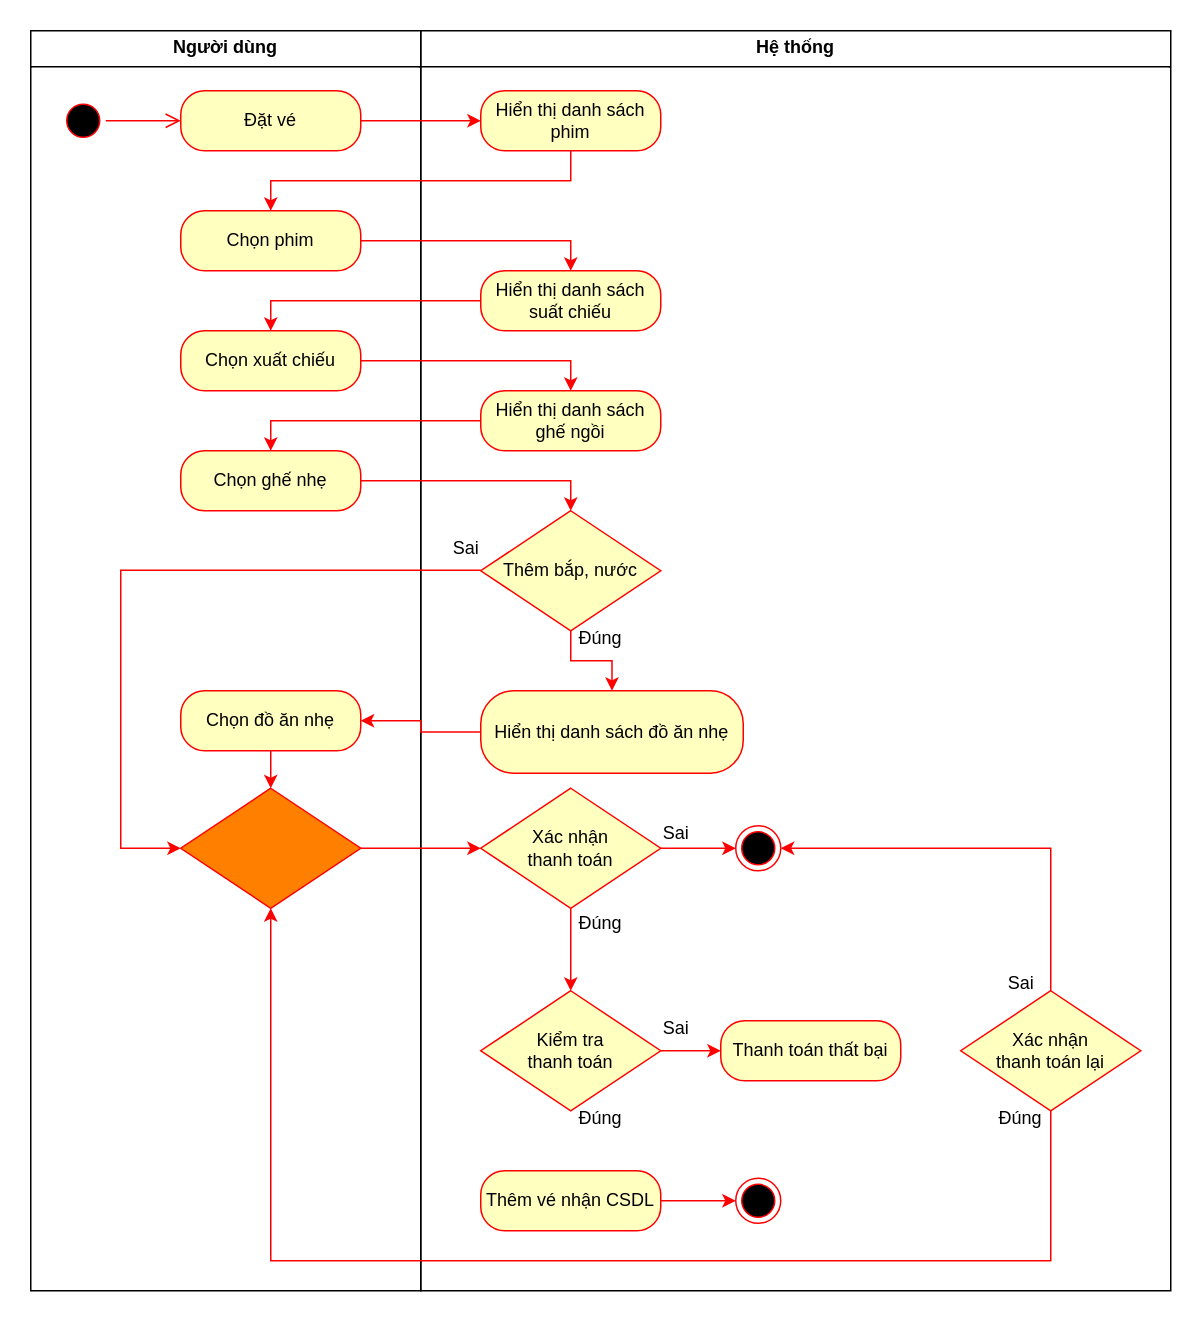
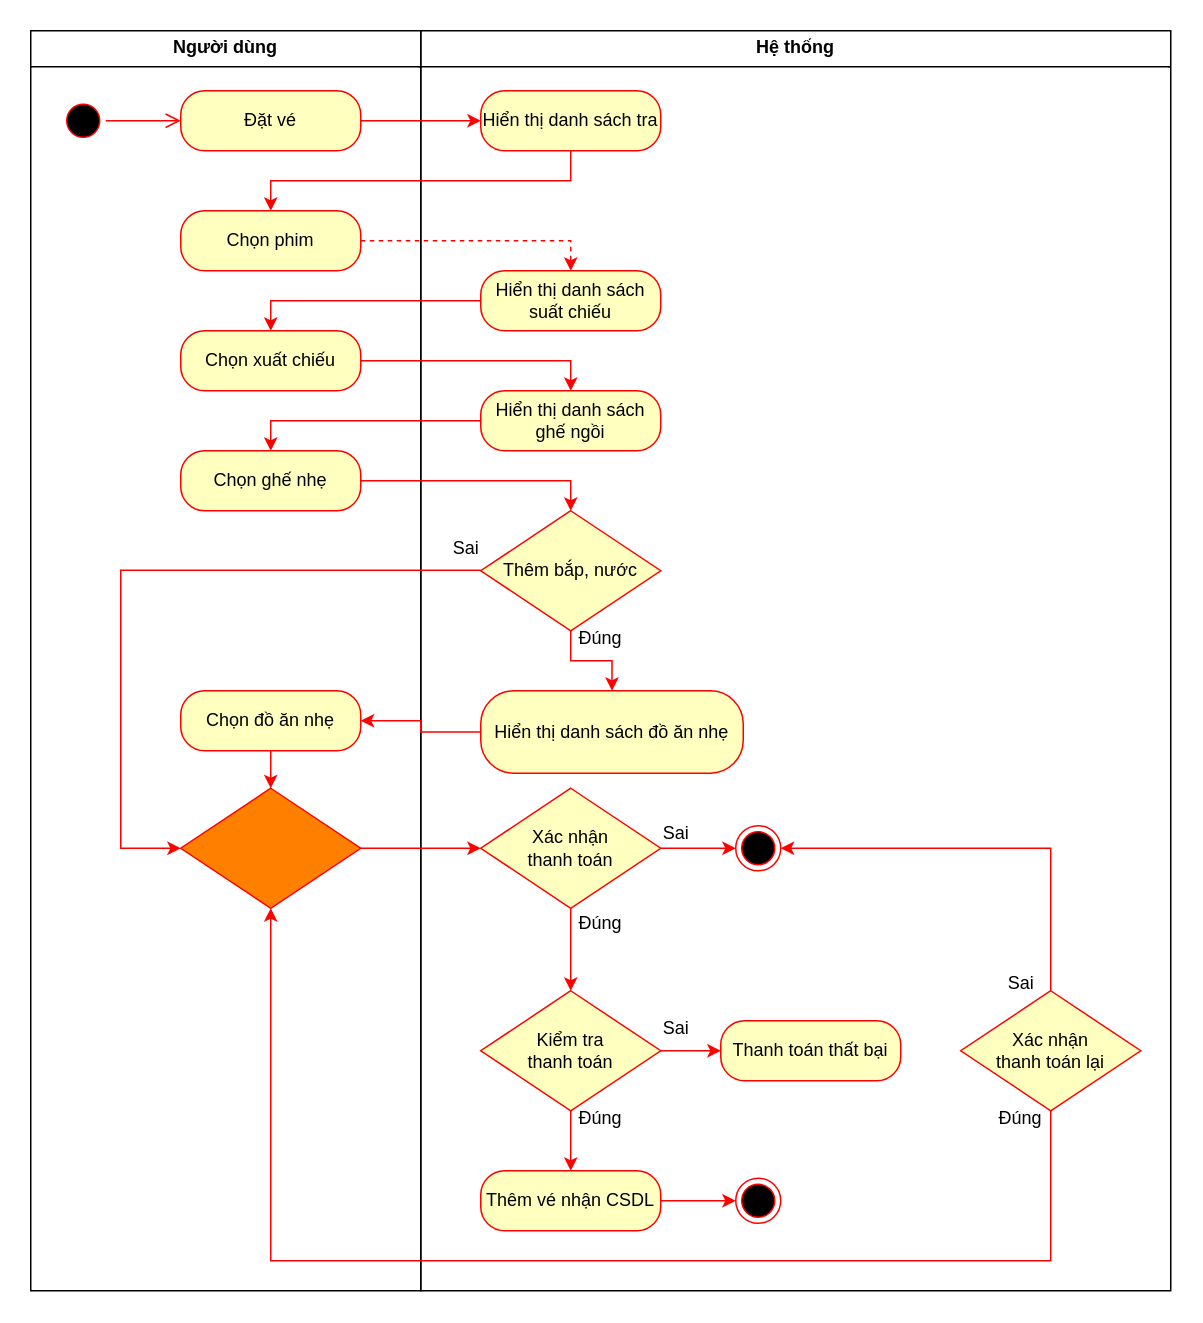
  <mxCell id="0" />
  <mxCell id="1" parent="0" />
  <mxCell id="2" value="&lt;p style=&quot;margin:0px;margin-top:4px;text-align:center;&quot;&gt;&lt;b&gt;Hệ thống&lt;/b&gt;&lt;/p&gt;&lt;hr size=&quot;1&quot; style=&quot;border-style:solid;&quot;&gt;&lt;div style=&quot;height:2px;&quot;&gt;&lt;/div&gt;" style="verticalAlign=top;align=left;overflow=fill;html=1;whiteSpace=wrap;" parent="1" vertex="1"><mxGeometry x="280" width="500" height="840" as="geometry" y="20" /></mxCell>
  <mxCell id="3" value="&lt;p style=&quot;margin:0px;margin-top:4px;text-align:center;&quot;&gt;&lt;b&gt;Người dùng&lt;/b&gt;&lt;/p&gt;&lt;hr size=&quot;1&quot; style=&quot;border-style:solid;&quot;&gt;&lt;div style=&quot;height:2px;&quot;&gt;&lt;/div&gt;" style="verticalAlign=top;align=left;overflow=fill;html=1;whiteSpace=wrap;" parent="1" vertex="1"><mxGeometry width="260" height="840" as="geometry" x="20" y="20" /></mxCell>
  <mxCell id="4" value="" style="edgeStyle=orthogonalEdgeStyle;rounded=0;orthogonalLoop=1;jettySize=auto;html=1;strokeColor=#FF0000;" parent="1" source="5" target="10" edge="1"><mxGeometry relative="1" as="geometry" /></mxCell>
  <mxCell id="5" value="Đặt vé" style="rounded=1;whiteSpace=wrap;html=1;arcSize=40;fontColor=#000000;fillColor=#ffffc0;strokeColor=#FF0000;" parent="1" vertex="1"><mxGeometry x="120" y="60" width="120" height="40" as="geometry" /></mxCell>
  <mxCell id="6" style="edgeStyle=orthogonalEdgeStyle;rounded=0;orthogonalLoop=1;jettySize=auto;html=1;entryX=0.5;entryY=0;entryDx=0;entryDy=0;strokeColor=#FF0000;" parent="1" source="8" target="24" edge="1"><mxGeometry relative="1" as="geometry" /></mxCell>
  <mxCell id="7" style="edgeStyle=orthogonalEdgeStyle;rounded=0;orthogonalLoop=1;jettySize=auto;html=1;entryX=0;entryY=0.5;entryDx=0;entryDy=0;strokeColor=#FF0000;" parent="1" target="31" edge="1"><mxGeometry relative="1" as="geometry"><mxPoint x="120" y="580" as="targetPoint" /><mxPoint x="320" y="379.66" as="sourcePoint" /><Array as="points"><mxPoint x="80" y="380" /><mxPoint x="80" y="565" /></Array></mxGeometry></mxCell>
  <mxCell id="8" value="Thêm bắp, nước" style="rhombus;whiteSpace=wrap;html=1;fontColor=#000000;fillColor=#ffffc0;strokeColor=#FF0000;" parent="1" vertex="1"><mxGeometry x="320" y="340" width="120" height="80" as="geometry" /></mxCell>
  <mxCell id="9" style="edgeStyle=orthogonalEdgeStyle;rounded=0;orthogonalLoop=1;jettySize=auto;html=1;entryX=0.5;entryY=0;entryDx=0;entryDy=0;strokeColor=#FF0000;" parent="1" source="10" target="14" edge="1"><mxGeometry relative="1" as="geometry"><Array as="points"><mxPoint x="380" y="120" /><mxPoint x="180" y="120" /></Array></mxGeometry></mxCell>
- <mxCell id="10" value="Hiển thị danh sách phim" style="rounded=1;whiteSpace=wrap;html=1;arcSize=40;fontColor=#000000;fillColor=#ffffc0;strokeColor=#FF0000;" parent="1" vertex="1"><mxGeometry x="320" y="60" width="120" height="40" as="geometry" /></mxCell>
+ <mxCell id="10" value="Hiển thị danh sách tra" style="rounded=1;whiteSpace=wrap;html=1;arcSize=40;fontColor=#000000;fillColor=#ffffc0;strokeColor=#FF0000;" parent="1" vertex="1"><mxGeometry x="320" y="60" width="120" height="40" as="geometry" /></mxCell>
  <mxCell id="11" value="" style="ellipse;html=1;shape=startState;fillColor=#000000;strokeColor=#FF0000;" parent="1" vertex="1"><mxGeometry x="40" y="65" width="30" height="30" as="geometry" /></mxCell>
  <mxCell id="12" value="" style="edgeStyle=orthogonalEdgeStyle;html=1;verticalAlign=bottom;endArrow=open;endSize=8;strokeColor=#FF0000;rounded=0;entryX=0;entryY=0.5;entryDx=0;entryDy=0;" parent="1" source="11" target="5" edge="1"><mxGeometry relative="1" as="geometry"><mxPoint x="55" y="155" as="targetPoint" /></mxGeometry></mxCell>
- <mxCell id="13" value="" style="edgeStyle=orthogonalEdgeStyle;rounded=0;orthogonalLoop=1;jettySize=auto;html=1;strokeColor=#FF0000;" parent="1" source="14" target="16" edge="1"><mxGeometry relative="1" as="geometry"><Array as="points"><mxPoint x="380" y="160" /></Array></mxGeometry></mxCell>
+ <mxCell id="13" value="" style="edgeStyle=orthogonalEdgeStyle;rounded=0;orthogonalLoop=1;jettySize=auto;html=1;strokeColor=#FF0000;dashed=1;" parent="1" source="14" target="16" edge="1"><mxGeometry relative="1" as="geometry"><Array as="points"><mxPoint x="380" y="160" /></Array></mxGeometry></mxCell>
  <mxCell id="14" value="Chọn phim" style="rounded=1;whiteSpace=wrap;html=1;arcSize=40;fontColor=#000000;fillColor=#ffffc0;strokeColor=#FF0000;" parent="1" vertex="1"><mxGeometry x="120" y="140" width="120" height="40" as="geometry" /></mxCell>
  <mxCell id="15" style="edgeStyle=orthogonalEdgeStyle;rounded=0;orthogonalLoop=1;jettySize=auto;html=1;entryX=0.5;entryY=0;entryDx=0;entryDy=0;strokeColor=#FF0000;" parent="1" source="16" target="18" edge="1"><mxGeometry relative="1" as="geometry" /></mxCell>
  <mxCell id="16" value="Hiển thị danh sách suất chiếu" style="rounded=1;whiteSpace=wrap;html=1;arcSize=40;fontColor=#000000;fillColor=#ffffc0;strokeColor=#FF0000;" parent="1" vertex="1"><mxGeometry x="320" y="180" width="120" height="40" as="geometry" /></mxCell>
  <mxCell id="17" value="" style="edgeStyle=orthogonalEdgeStyle;rounded=0;orthogonalLoop=1;jettySize=auto;html=1;entryX=0.5;entryY=0;entryDx=0;entryDy=0;strokeColor=#FF0000;" parent="1" source="18" target="20" edge="1"><mxGeometry relative="1" as="geometry" /></mxCell>
  <mxCell id="18" value="Chọn xuất chiếu" style="rounded=1;whiteSpace=wrap;html=1;arcSize=40;fontColor=#000000;fillColor=#ffffc0;strokeColor=#FF0000;" parent="1" vertex="1"><mxGeometry x="120" y="220" width="120" height="40" as="geometry" /></mxCell>
  <mxCell id="19" style="edgeStyle=orthogonalEdgeStyle;rounded=0;orthogonalLoop=1;jettySize=auto;html=1;entryX=0.5;entryY=0;entryDx=0;entryDy=0;strokeColor=#FF0000;" parent="1" source="20" target="22" edge="1"><mxGeometry relative="1" as="geometry"><Array as="points"><mxPoint x="180" y="280" /></Array></mxGeometry></mxCell>
  <mxCell id="20" value="Hiển thị danh sách ghế ngồi" style="rounded=1;whiteSpace=wrap;html=1;arcSize=40;fontColor=#000000;fillColor=#ffffc0;strokeColor=#FF0000;" parent="1" vertex="1"><mxGeometry x="320" y="260" width="120" height="40" as="geometry" /></mxCell>
  <mxCell id="21" style="edgeStyle=orthogonalEdgeStyle;rounded=0;orthogonalLoop=1;jettySize=auto;html=1;entryX=0.5;entryY=0;entryDx=0;entryDy=0;strokeColor=#FF0000;" parent="1" source="22" target="8" edge="1"><mxGeometry relative="1" as="geometry" /></mxCell>
  <mxCell id="22" value="Chọn ghế nhẹ" style="rounded=1;whiteSpace=wrap;html=1;arcSize=40;fontColor=#000000;fillColor=#ffffc0;strokeColor=#FF0000;" parent="1" vertex="1"><mxGeometry x="120" y="300" width="120" height="40" as="geometry" /></mxCell>
  <mxCell id="23" style="edgeStyle=orthogonalEdgeStyle;rounded=0;orthogonalLoop=1;jettySize=auto;html=1;entryX=1;entryY=0.5;entryDx=0;entryDy=0;strokeColor=#FF0000;" parent="1" source="24" target="26" edge="1"><mxGeometry relative="1" as="geometry" /></mxCell>
  <mxCell id="24" value="Hiển thị danh sách đồ ăn nhẹ" style="rounded=1;whiteSpace=wrap;html=1;arcSize=40;fontColor=#000000;fillColor=#ffffc0;strokeColor=#FF0000;" parent="1" vertex="1"><mxGeometry x="320" y="460" width="175" height="55" as="geometry" /></mxCell>
  <mxCell id="25" style="edgeStyle=orthogonalEdgeStyle;rounded=0;orthogonalLoop=1;jettySize=auto;html=1;strokeColor=#FF0000;entryX=0.5;entryY=0;entryDx=0;entryDy=0;" parent="1" source="26" target="31" edge="1"><mxGeometry relative="1" as="geometry"><mxPoint x="180" y="540" as="targetPoint" /></mxGeometry></mxCell>
  <mxCell id="26" value="Chọn đồ ăn nhẹ" style="rounded=1;whiteSpace=wrap;html=1;arcSize=40;fontColor=#000000;fillColor=#ffffc0;strokeColor=#FF0000;" parent="1" vertex="1"><mxGeometry x="120" y="460" width="120" height="40" as="geometry" /></mxCell>
  <mxCell id="27" value="" style="edgeStyle=orthogonalEdgeStyle;rounded=0;orthogonalLoop=1;jettySize=auto;html=1;fontFamily=Helvetica;fontSize=12;fontColor=#000000;strokeColor=#FF0000;" parent="1" source="29" target="34" edge="1"><mxGeometry relative="1" as="geometry" /></mxCell>
  <mxCell id="28" value="" style="edgeStyle=orthogonalEdgeStyle;rounded=0;orthogonalLoop=1;jettySize=auto;html=1;fontFamily=Helvetica;fontSize=12;fontColor=#000000;strokeColor=#FF0000;" parent="1" source="29" target="41" edge="1"><mxGeometry relative="1" as="geometry" /></mxCell>
  <mxCell id="29" value="Xác nhận&lt;br&gt;thanh toán" style="rhombus;whiteSpace=wrap;html=1;fontColor=#000000;fillColor=#ffffc0;strokeColor=#FF0000;" parent="1" vertex="1"><mxGeometry x="320" y="525" width="120" height="80" as="geometry" /></mxCell>
  <mxCell id="30" style="edgeStyle=orthogonalEdgeStyle;rounded=0;orthogonalLoop=1;jettySize=auto;html=1;entryX=0;entryY=0.5;entryDx=0;entryDy=0;fontFamily=Helvetica;fontSize=12;fontColor=#000000;strokeColor=#FF0000;" parent="1" source="31" target="29" edge="1"><mxGeometry relative="1" as="geometry" /></mxCell>
  <mxCell id="31" value="" style="rhombus;whiteSpace=wrap;html=1;fontColor=#000000;fillColor=#FF8000;strokeColor=#FF0000;movable=1;resizable=1;rotatable=1;deletable=1;editable=1;locked=0;connectable=1;shadow=0;" parent="1" vertex="1"><mxGeometry x="120" y="525" width="120" height="80" as="geometry" /></mxCell>
+ <mxCell id="32" value="" style="edgeStyle=orthogonalEdgeStyle;rounded=0;orthogonalLoop=1;jettySize=auto;html=1;fontFamily=Helvetica;fontSize=12;fontColor=#000000;strokeColor=#FF0000;" parent="1" source="34" target="36" edge="1"><mxGeometry relative="1" as="geometry" /></mxCell>
  <mxCell id="33" value="" style="edgeStyle=orthogonalEdgeStyle;rounded=0;orthogonalLoop=1;jettySize=auto;html=1;fontFamily=Helvetica;fontSize=12;fontColor=#000000;strokeColor=#FF0000;" parent="1" source="34" target="40" edge="1"><mxGeometry relative="1" as="geometry" /></mxCell>
  <mxCell id="34" value="Kiểm tra&lt;br&gt;thanh toán" style="rhombus;whiteSpace=wrap;html=1;fontColor=#000000;fillColor=#ffffc0;strokeColor=#FF0000;" parent="1" vertex="1"><mxGeometry x="320" y="660" width="120" height="80" as="geometry" /></mxCell>
  <mxCell id="35" value="" style="edgeStyle=orthogonalEdgeStyle;rounded=0;orthogonalLoop=1;jettySize=auto;html=1;fontFamily=Helvetica;fontSize=12;fontColor=#000000;strokeColor=#FF0000;" parent="1" source="36" target="42" edge="1"><mxGeometry relative="1" as="geometry" /></mxCell>
  <mxCell id="36" value="Thêm vé nhận CSDL" style="rounded=1;whiteSpace=wrap;html=1;arcSize=40;fontColor=#000000;fillColor=#ffffc0;strokeColor=#FF0000;" parent="1" vertex="1"><mxGeometry x="320" y="780" width="120" height="40" as="geometry" /></mxCell>
  <mxCell id="37" style="edgeStyle=orthogonalEdgeStyle;rounded=0;orthogonalLoop=1;jettySize=auto;html=1;entryX=0.5;entryY=1;entryDx=0;entryDy=0;fontFamily=Helvetica;fontSize=12;fontColor=#000000;strokeColor=#FF0000;" parent="1" source="39" target="31" edge="1"><mxGeometry relative="1" as="geometry"><Array as="points"><mxPoint x="700" y="840" /><mxPoint x="180" y="840" /></Array></mxGeometry></mxCell>
  <mxCell id="38" style="edgeStyle=orthogonalEdgeStyle;rounded=0;orthogonalLoop=1;jettySize=auto;html=1;entryX=1;entryY=0.5;entryDx=0;entryDy=0;fontFamily=Helvetica;fontSize=12;fontColor=#000000;strokeColor=#FF0000;" parent="1" source="39" target="41" edge="1"><mxGeometry relative="1" as="geometry"><Array as="points"><mxPoint x="700" y="565" /></Array></mxGeometry></mxCell>
  <mxCell id="39" value="Xác nhận&lt;br&gt;thanh toán lại" style="rhombus;whiteSpace=wrap;html=1;fontColor=#000000;fillColor=#ffffc0;strokeColor=#FF0000;" parent="1" vertex="1"><mxGeometry x="640" y="660" width="120" height="80" as="geometry" /></mxCell>
  <mxCell id="40" value="Thanh toán thất bại" style="rounded=1;whiteSpace=wrap;html=1;arcSize=40;fontColor=#000000;fillColor=#ffffc0;strokeColor=#FF0000;" parent="1" vertex="1"><mxGeometry x="480" y="680" width="120" height="40" as="geometry" /></mxCell>
  <mxCell id="41" value="" style="ellipse;html=1;shape=endState;fillColor=#000000;strokeColor=#FF0000;align=center;verticalAlign=middle;fontFamily=Helvetica;fontSize=12;fontColor=#000000;" parent="1" vertex="1"><mxGeometry x="490" y="550" width="30" height="30" as="geometry" /></mxCell>
  <mxCell id="42" value="" style="ellipse;html=1;shape=endState;fillColor=#000000;strokeColor=#FF0000;align=center;verticalAlign=middle;fontFamily=Helvetica;fontSize=12;fontColor=#000000;" parent="1" vertex="1"><mxGeometry x="490" y="785" width="30" height="30" as="geometry" /></mxCell>
  <mxCell id="43" value="Sai" style="text;html=1;align=center;verticalAlign=middle;resizable=0;points=[];autosize=1;strokeColor=none;fillColor=none;fontFamily=Helvetica;fontSize=12;fontColor=#000000;" parent="1" vertex="1"><mxGeometry x="660" y="640" width="40" height="30" as="geometry" /></mxCell>
  <mxCell id="44" value="Sai" style="text;html=1;align=center;verticalAlign=middle;resizable=0;points=[];autosize=1;strokeColor=none;fillColor=none;fontFamily=Helvetica;fontSize=12;fontColor=#000000;" parent="1" vertex="1"><mxGeometry x="430" y="670" width="40" height="30" as="geometry" /></mxCell>
  <mxCell id="45" value="Sai" style="text;html=1;align=center;verticalAlign=middle;resizable=0;points=[];autosize=1;strokeColor=none;fillColor=none;fontFamily=Helvetica;fontSize=12;fontColor=#000000;" parent="1" vertex="1"><mxGeometry x="430" y="540" width="40" height="30" as="geometry" /></mxCell>
  <mxCell id="46" value="Đúng" style="text;html=1;align=center;verticalAlign=middle;whiteSpace=wrap;rounded=0;fontFamily=Helvetica;fontSize=12;fontColor=#000000;" parent="1" vertex="1"><mxGeometry x="650" y="730" width="60" height="30" as="geometry" /></mxCell>
  <mxCell id="47" value="Đúng" style="text;html=1;align=center;verticalAlign=middle;whiteSpace=wrap;rounded=0;fontFamily=Helvetica;fontSize=12;fontColor=#000000;" parent="1" vertex="1"><mxGeometry x="370" y="730" width="60" height="30" as="geometry" /></mxCell>
  <mxCell id="48" value="Đúng" style="text;html=1;align=center;verticalAlign=middle;whiteSpace=wrap;rounded=0;fontFamily=Helvetica;fontSize=12;fontColor=#000000;" parent="1" vertex="1"><mxGeometry x="370" y="600" width="60" height="30" as="geometry" /></mxCell>
  <mxCell id="49" value="Sai" style="text;html=1;align=center;verticalAlign=middle;resizable=0;points=[];autosize=1;strokeColor=none;fillColor=none;fontFamily=Helvetica;fontSize=12;fontColor=#000000;" parent="1" vertex="1"><mxGeometry x="290" y="350" width="40" height="30" as="geometry" /></mxCell>
  <mxCell id="50" value="Đúng" style="text;html=1;align=center;verticalAlign=middle;whiteSpace=wrap;rounded=0;fontFamily=Helvetica;fontSize=12;fontColor=#000000;" parent="1" vertex="1"><mxGeometry x="370" y="410" width="60" height="30" as="geometry" /></mxCell>
